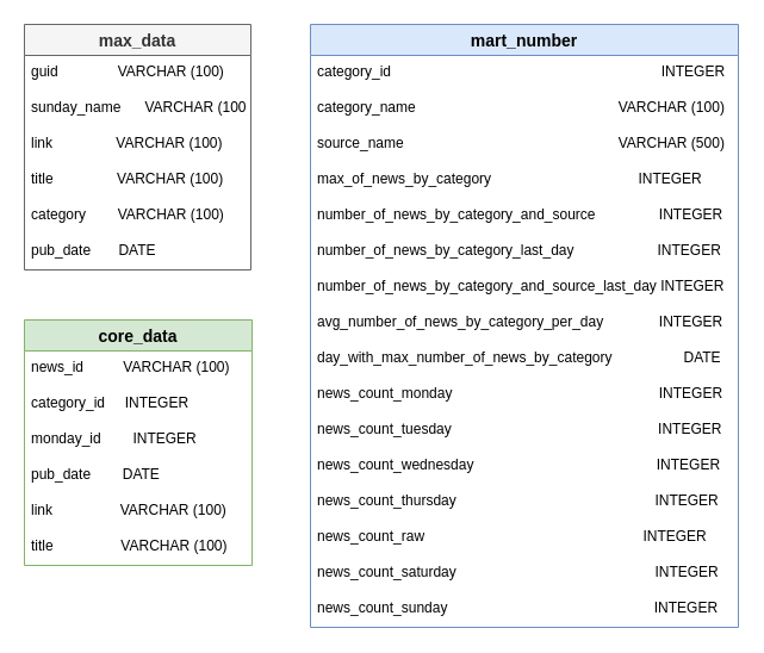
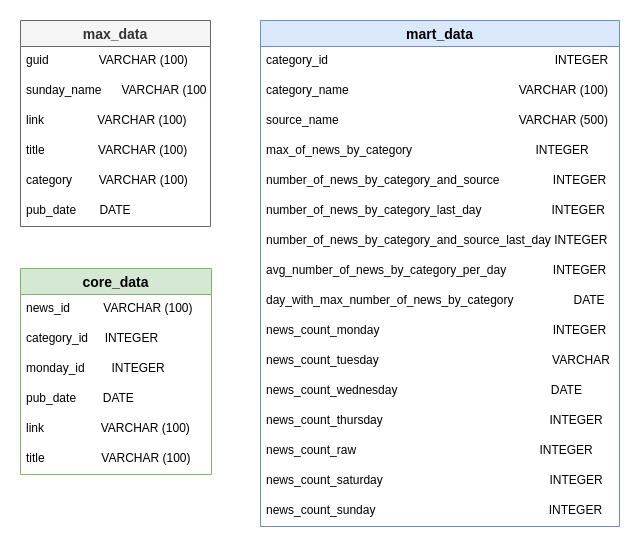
  <mxCell id="0" />
  <mxCell id="1" parent="0" />
  <mxCell id="2" value="max_data" style="swimlane;fontStyle=1;childLayout=stackLayout;horizontal=1;startSize=26;horizontalStack=0;resizeParent=1;resizeParentMax=0;resizeLast=0;collapsible=1;marginBottom=0;align=center;fontSize=14;fillColor=#f5f5f5;fontColor=#333333;strokeColor=#666666;" vertex="1" parent="1"><mxGeometry x="20" y="20" width="190" height="206" as="geometry" /></mxCell>
  <mxCell id="3" value="guid               VARCHAR (100)" style="text;strokeColor=none;fillColor=none;spacingLeft=4;spacingRight=4;overflow=hidden;rotatable=0;points=[[0,0.5],[1,0.5]];portConstraint=eastwest;fontSize=12;" vertex="1" parent="2"><mxGeometry y="26" width="190" height="30" as="geometry" /></mxCell>
  <mxCell id="4" value="sunday_name      VARCHAR (100)" style="text;strokeColor=none;fillColor=none;spacingLeft=4;spacingRight=4;overflow=hidden;rotatable=0;points=[[0,0.5],[1,0.5]];portConstraint=eastwest;fontSize=12;" vertex="1" parent="2"><mxGeometry y="56" width="190" height="30" as="geometry" /></mxCell>
  <mxCell id="5" value="link                VARCHAR (100)" style="text;strokeColor=none;fillColor=none;spacingLeft=4;spacingRight=4;overflow=hidden;rotatable=0;points=[[0,0.5],[1,0.5]];portConstraint=eastwest;fontSize=12;" vertex="1" parent="2"><mxGeometry y="86" width="190" height="30" as="geometry" /></mxCell>
  <mxCell id="6" value="title                VARCHAR (100)" style="text;strokeColor=none;fillColor=none;spacingLeft=4;spacingRight=4;overflow=hidden;rotatable=0;points=[[0,0.5],[1,0.5]];portConstraint=eastwest;fontSize=12;" vertex="1" parent="2"><mxGeometry y="116" width="190" height="30" as="geometry" /></mxCell>
  <mxCell id="7" value="category        VARCHAR (100)" style="text;strokeColor=none;fillColor=none;spacingLeft=4;spacingRight=4;overflow=hidden;rotatable=0;points=[[0,0.5],[1,0.5]];portConstraint=eastwest;fontSize=12;" vertex="1" parent="2"><mxGeometry y="146" width="190" height="30" as="geometry" /></mxCell>
  <mxCell id="8" value="pub_date       DATE" style="text;strokeColor=none;fillColor=none;spacingLeft=4;spacingRight=4;overflow=hidden;rotatable=0;points=[[0,0.5],[1,0.5]];portConstraint=eastwest;fontSize=12;" vertex="1" parent="2"><mxGeometry y="176" width="190" height="30" as="geometry" /></mxCell>
  <mxCell id="9" value="core_data" style="swimlane;fontStyle=1;childLayout=stackLayout;horizontal=1;startSize=26;horizontalStack=0;resizeParent=1;resizeParentMax=0;resizeLast=0;collapsible=1;marginBottom=0;align=center;fontSize=14;fillColor=#d5e8d4;strokeColor=#82b366;" vertex="1" parent="1"><mxGeometry x="20" y="268" width="191" height="206" as="geometry" /></mxCell>
  <mxCell id="10" value="news_id          VARCHAR (100)" style="text;strokeColor=none;fillColor=none;spacingLeft=4;spacingRight=4;overflow=hidden;rotatable=0;points=[[0,0.5],[1,0.5]];portConstraint=eastwest;fontSize=12;" vertex="1" parent="9"><mxGeometry y="26" width="191" height="30" as="geometry" /></mxCell>
  <mxCell id="11" value="category_id     INTEGER" style="text;strokeColor=none;fillColor=none;spacingLeft=4;spacingRight=4;overflow=hidden;rotatable=0;points=[[0,0.5],[1,0.5]];portConstraint=eastwest;fontSize=12;" vertex="1" parent="9"><mxGeometry y="56" width="191" height="30" as="geometry" /></mxCell>
  <mxCell id="12" value="monday_id        INTEGER" style="text;strokeColor=none;fillColor=none;spacingLeft=4;spacingRight=4;overflow=hidden;rotatable=0;points=[[0,0.5],[1,0.5]];portConstraint=eastwest;fontSize=12;" vertex="1" parent="9"><mxGeometry y="86" width="191" height="30" as="geometry" /></mxCell>
  <mxCell id="13" value="pub_date        DATE" style="text;strokeColor=none;fillColor=none;spacingLeft=4;spacingRight=4;overflow=hidden;rotatable=0;points=[[0,0.5],[1,0.5]];portConstraint=eastwest;fontSize=12;" vertex="1" parent="9"><mxGeometry y="116" width="191" height="30" as="geometry" /></mxCell>
  <mxCell id="14" value="link                 VARCHAR (100)" style="text;strokeColor=none;fillColor=none;spacingLeft=4;spacingRight=4;overflow=hidden;rotatable=0;points=[[0,0.5],[1,0.5]];portConstraint=eastwest;fontSize=12;" vertex="1" parent="9"><mxGeometry y="146" width="191" height="30" as="geometry" /></mxCell>
  <mxCell id="15" value="title                 VARCHAR (100)" style="text;strokeColor=none;fillColor=none;spacingLeft=4;spacingRight=4;overflow=hidden;rotatable=0;points=[[0,0.5],[1,0.5]];portConstraint=eastwest;fontSize=12;" vertex="1" parent="9"><mxGeometry y="176" width="191" height="30" as="geometry" /></mxCell>
- <mxCell id="16" value="mart_number" style="swimlane;fontStyle=1;childLayout=stackLayout;horizontal=1;startSize=26;horizontalStack=0;resizeParent=1;resizeParentMax=0;resizeLast=0;collapsible=1;marginBottom=0;align=center;fontSize=14;fillColor=#dae8fc;strokeColor=#6c8ebf;" vertex="1" parent="1"><mxGeometry x="260" y="20" width="359" height="506" as="geometry" /></mxCell>
+ <mxCell id="16" value="mart_data" style="swimlane;fontStyle=1;childLayout=stackLayout;horizontal=1;startSize=26;horizontalStack=0;resizeParent=1;resizeParentMax=0;resizeLast=0;collapsible=1;marginBottom=0;align=center;fontSize=14;fillColor=#dae8fc;strokeColor=#6c8ebf;" vertex="1" parent="1"><mxGeometry x="260" y="20" width="359" height="506" as="geometry" /></mxCell>
  <mxCell id="17" value="category_id                                                                    INTEGER" style="text;strokeColor=none;fillColor=none;spacingLeft=4;spacingRight=4;overflow=hidden;rotatable=0;points=[[0,0.5],[1,0.5]];portConstraint=eastwest;fontSize=12;" vertex="1" parent="16"><mxGeometry y="26" width="359" height="30" as="geometry" /></mxCell>
  <mxCell id="18" value="category_name                                                   VARCHAR (100)" style="text;strokeColor=none;fillColor=none;spacingLeft=4;spacingRight=4;overflow=hidden;rotatable=0;points=[[0,0.5],[1,0.5]];portConstraint=eastwest;fontSize=12;" vertex="1" parent="16"><mxGeometry y="56" width="359" height="30" as="geometry" /></mxCell>
  <mxCell id="19" value="source_name                                                      VARCHAR (500)" style="text;strokeColor=none;fillColor=none;spacingLeft=4;spacingRight=4;overflow=hidden;rotatable=0;points=[[0,0.5],[1,0.5]];portConstraint=eastwest;fontSize=12;" vertex="1" parent="16"><mxGeometry y="86" width="359" height="30" as="geometry" /></mxCell>
  <mxCell id="20" value="max_of_news_by_category                                     INTEGER" style="text;strokeColor=none;fillColor=none;spacingLeft=4;spacingRight=4;overflow=hidden;rotatable=0;points=[[0,0.5],[1,0.5]];portConstraint=eastwest;fontSize=12;" vertex="1" parent="16"><mxGeometry y="116" width="359" height="30" as="geometry" /></mxCell>
  <mxCell id="21" value="number_of_news_by_category_and_source                INTEGER" style="text;strokeColor=none;fillColor=none;spacingLeft=4;spacingRight=4;overflow=hidden;rotatable=0;points=[[0,0.5],[1,0.5]];portConstraint=eastwest;fontSize=12;" vertex="1" parent="16"><mxGeometry y="146" width="359" height="30" as="geometry" /></mxCell>
  <mxCell id="22" value="number_of_news_by_category_last_day                     INTEGER" style="text;strokeColor=none;fillColor=none;spacingLeft=4;spacingRight=4;overflow=hidden;rotatable=0;points=[[0,0.5],[1,0.5]];portConstraint=eastwest;fontSize=12;" vertex="1" parent="16"><mxGeometry y="176" width="359" height="30" as="geometry" /></mxCell>
  <mxCell id="23" value="number_of_news_by_category_and_source_last_day INTEGER" style="text;strokeColor=none;fillColor=none;spacingLeft=4;spacingRight=4;overflow=hidden;rotatable=0;points=[[0,0.5],[1,0.5]];portConstraint=eastwest;fontSize=12;" vertex="1" parent="16"><mxGeometry y="206" width="359" height="30" as="geometry" /></mxCell>
  <mxCell id="24" value="avg_number_of_news_by_category_per_day              INTEGER" style="text;strokeColor=none;fillColor=none;spacingLeft=4;spacingRight=4;overflow=hidden;rotatable=0;points=[[0,0.5],[1,0.5]];portConstraint=eastwest;fontSize=12;" vertex="1" parent="16"><mxGeometry y="236" width="359" height="30" as="geometry" /></mxCell>
  <mxCell id="25" value="day_with_max_number_of_news_by_category                  DATE" style="text;strokeColor=none;fillColor=none;spacingLeft=4;spacingRight=4;overflow=hidden;rotatable=0;points=[[0,0.5],[1,0.5]];portConstraint=eastwest;fontSize=12;" vertex="1" parent="16"><mxGeometry y="266" width="359" height="30" as="geometry" /></mxCell>
  <mxCell id="26" value="news_count_monday                                                    INTEGER" style="text;strokeColor=none;fillColor=none;spacingLeft=4;spacingRight=4;overflow=hidden;rotatable=0;points=[[0,0.5],[1,0.5]];portConstraint=eastwest;fontSize=12;" vertex="1" parent="16"><mxGeometry y="296" width="359" height="30" as="geometry" /></mxCell>
- <mxCell id="27" value="news_count_tuesday                                                    INTEGER" style="text;strokeColor=none;fillColor=none;spacingLeft=4;spacingRight=4;overflow=hidden;rotatable=0;points=[[0,0.5],[1,0.5]];portConstraint=eastwest;fontSize=12;" vertex="1" parent="16"><mxGeometry y="326" width="359" height="30" as="geometry" /></mxCell>
- <mxCell id="28" value="news_count_wednesday                                              INTEGER" style="text;strokeColor=none;fillColor=none;spacingLeft=4;spacingRight=4;overflow=hidden;rotatable=0;points=[[0,0.5],[1,0.5]];portConstraint=eastwest;fontSize=12;" vertex="1" parent="16"><mxGeometry y="356" width="359" height="30" as="geometry" /></mxCell>
+ <mxCell id="27" value="news_count_tuesday                                                    VARCHAR" style="text;strokeColor=none;fillColor=none;spacingLeft=4;spacingRight=4;overflow=hidden;rotatable=0;points=[[0,0.5],[1,0.5]];portConstraint=eastwest;fontSize=12;" vertex="1" parent="16"><mxGeometry y="326" width="359" height="30" as="geometry" /></mxCell>
+ <mxCell id="28" value="news_count_wednesday                                              DATE" style="text;strokeColor=none;fillColor=none;spacingLeft=4;spacingRight=4;overflow=hidden;rotatable=0;points=[[0,0.5],[1,0.5]];portConstraint=eastwest;fontSize=12;" vertex="1" parent="16"><mxGeometry y="356" width="359" height="30" as="geometry" /></mxCell>
  <mxCell id="29" value="news_count_thursday                                                  INTEGER" style="text;strokeColor=none;fillColor=none;spacingLeft=4;spacingRight=4;overflow=hidden;rotatable=0;points=[[0,0.5],[1,0.5]];portConstraint=eastwest;fontSize=12;" vertex="1" parent="16"><mxGeometry y="386" width="359" height="30" as="geometry" /></mxCell>
  <mxCell id="30" value="news_count_raw                                                       INTEGER" style="text;strokeColor=none;fillColor=none;spacingLeft=4;spacingRight=4;overflow=hidden;rotatable=0;points=[[0,0.5],[1,0.5]];portConstraint=eastwest;fontSize=12;" vertex="1" parent="16"><mxGeometry y="416" width="359" height="30" as="geometry" /></mxCell>
  <mxCell id="31" value="news_count_saturday                                                  INTEGER" style="text;strokeColor=none;fillColor=none;spacingLeft=4;spacingRight=4;overflow=hidden;rotatable=0;points=[[0,0.5],[1,0.5]];portConstraint=eastwest;fontSize=12;" vertex="1" parent="16"><mxGeometry y="446" width="359" height="30" as="geometry" /></mxCell>
  <mxCell id="32" value="news_count_sunday                                                    INTEGER" style="text;strokeColor=none;fillColor=none;spacingLeft=4;spacingRight=4;overflow=hidden;rotatable=0;points=[[0,0.5],[1,0.5]];portConstraint=eastwest;fontSize=12;" vertex="1" parent="16"><mxGeometry y="476" width="359" height="30" as="geometry" /></mxCell>
